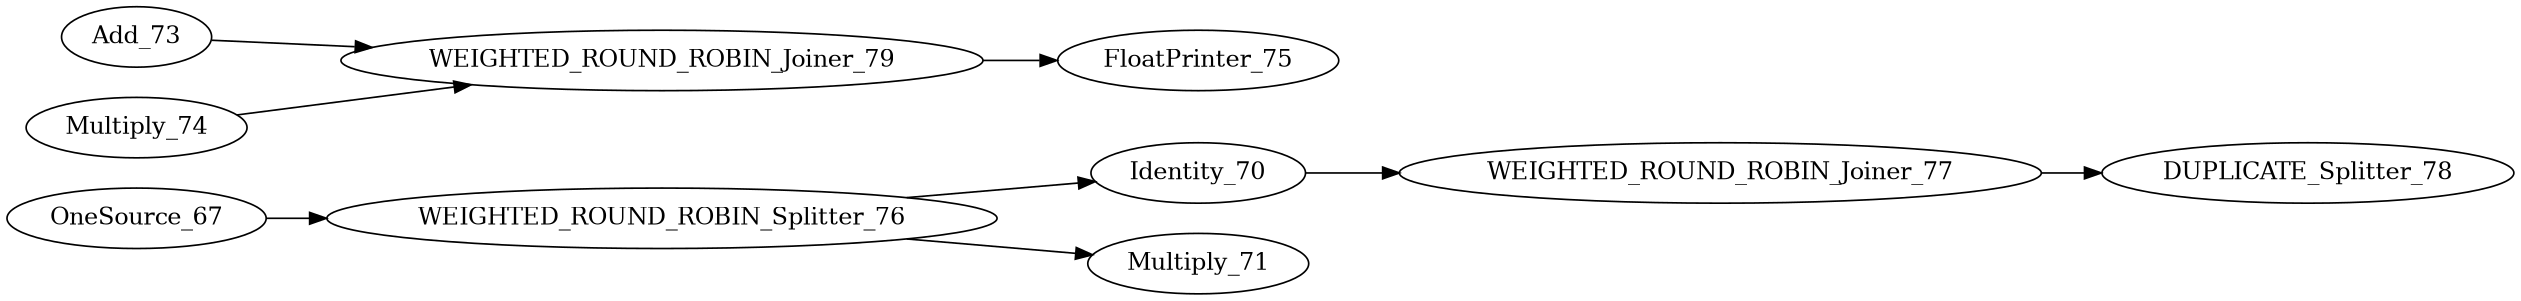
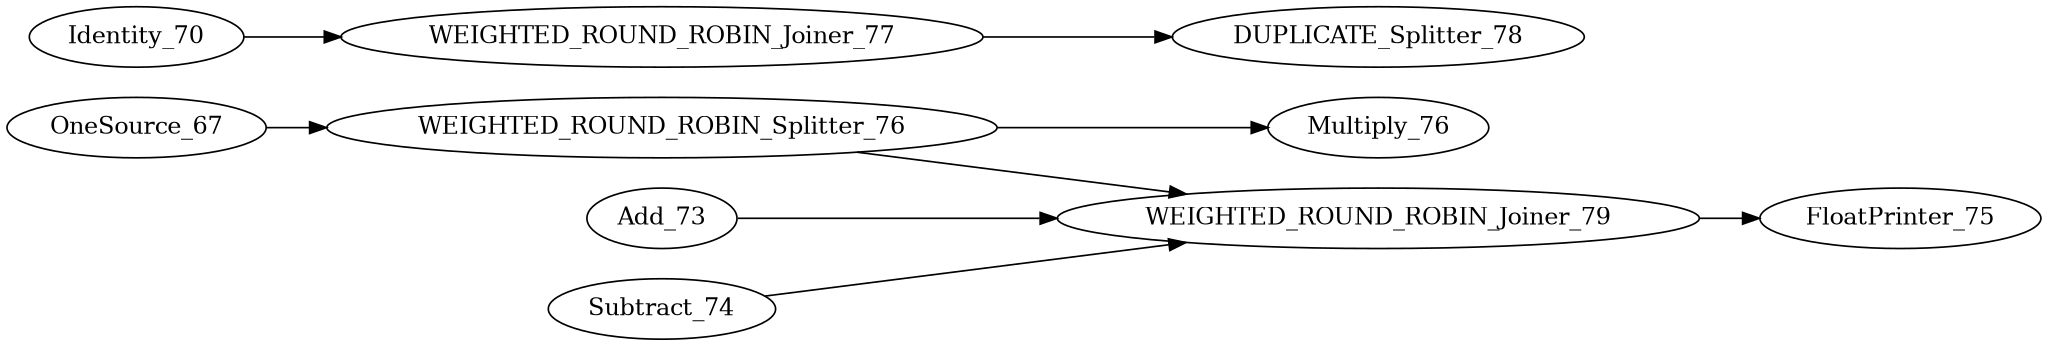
  digraph {
    rankdir=LR
    node [codeSize="30 b" peek=0 peekType=void pop=2 popType=float push=2 pushType=float stackSize="0 b" work=0]
    n1 [codeSize="6 b" label=OneSource_67 pop=0 popType=void work=3]
    n2 [label=WEIGHTED_ROUND_ROBIN_Splitter_76 stackSize="32 b"]
    n3 [codeSize="12 b" label=Identity_70 peek=1 peekType=float pop=1 push=1 stackSize="32 b" work=6]
-   n4 [codeSize="17 b" label=Multiply_71 peek=1 peekType=float pop=1 push=1 work=8]
+   n4 [codeSize="17 b" label=Multiply_76 peek=1 peekType=float pop=1 push=1 work=8]
    n5 [label=WEIGHTED_ROUND_ROBIN_Joiner_77 stackSize="32 b"]
    n6 [codeSize="24 b" label=DUPLICATE_Splitter_78 stackSize="64 b"]
    n7 [codeSize="43 b" label=Add_73 peek=2 peekType=float push=1 work=17]
    n8 [label=WEIGHTED_ROUND_ROBIN_Joiner_79 stackSize="32 b"]
-   n9 [codeSize="43 b" label=Multiply_74 peek=2 peekType=float push=1 work=17]
+   n9 [codeSize="43 b" label=Subtract_74 peek=2 peekType=float push=1 work=17]
    n10 [codeSize="16 b" label=FloatPrinter_75 peek=2 peekType=float push=0 pushType=void work=6]
    n1 -> n2
-   n2 -> n3
+   n2 -> n8
    n2 -> n4
    n3 -> n5
    n5 -> n6
    n7 -> n8
    n8 -> n10
    n9 -> n8
  }
